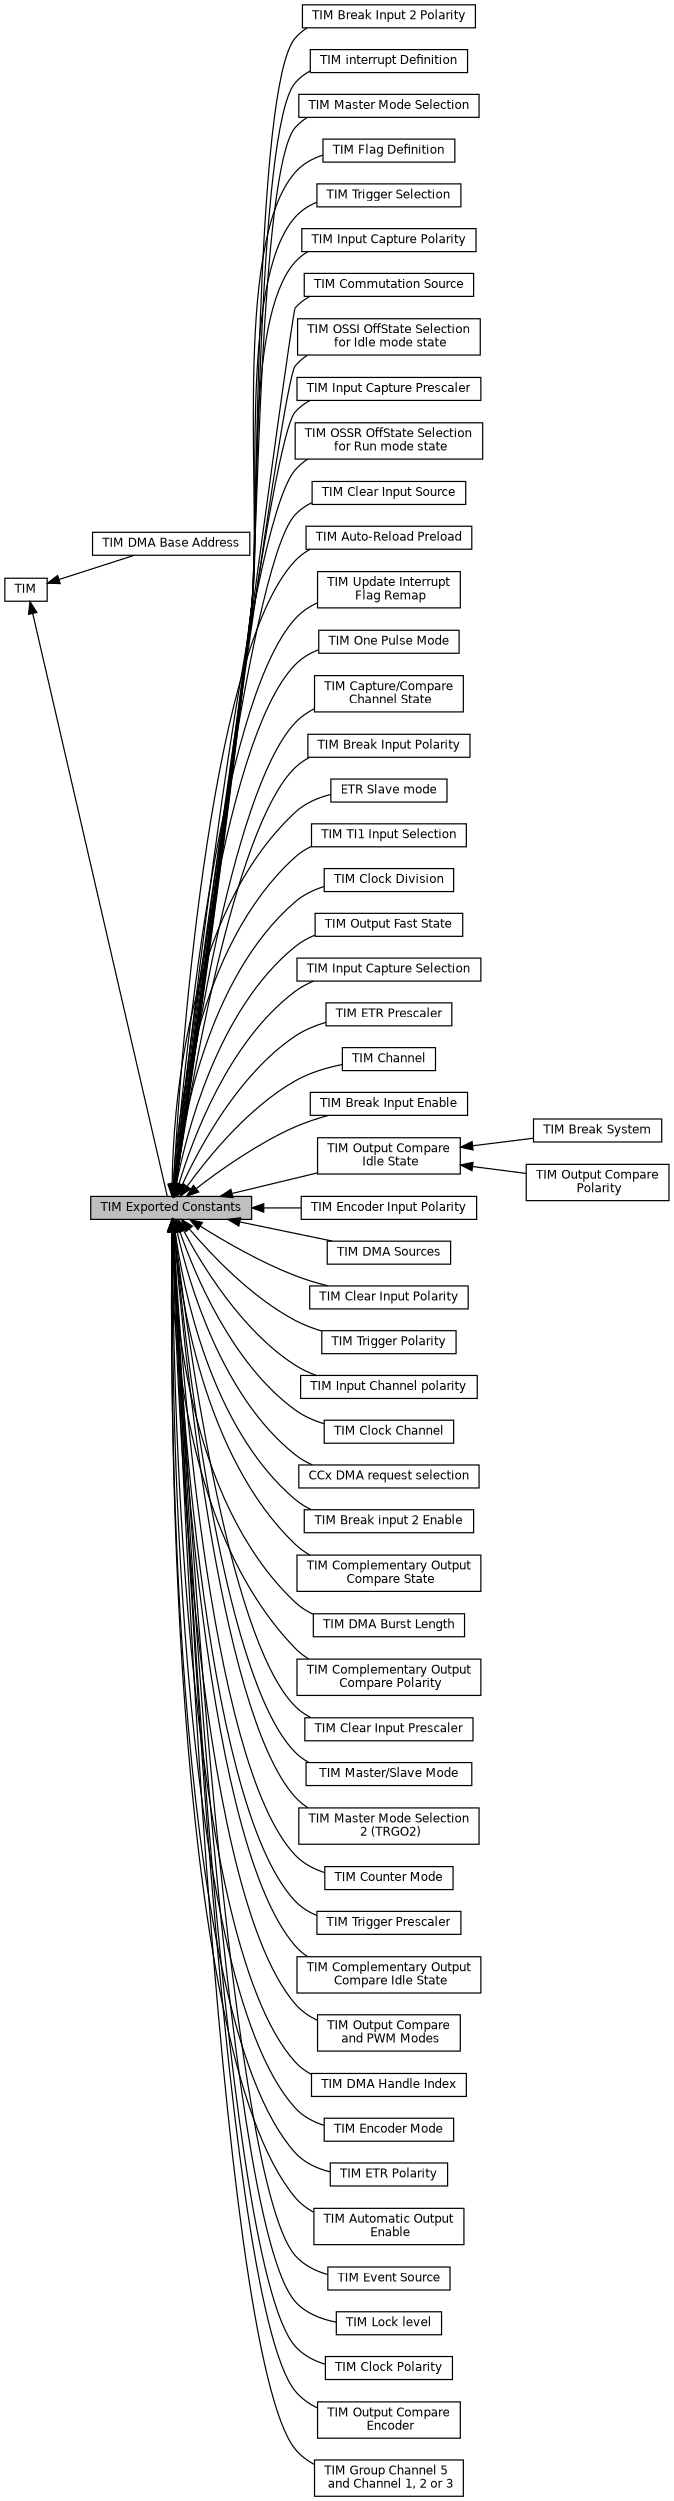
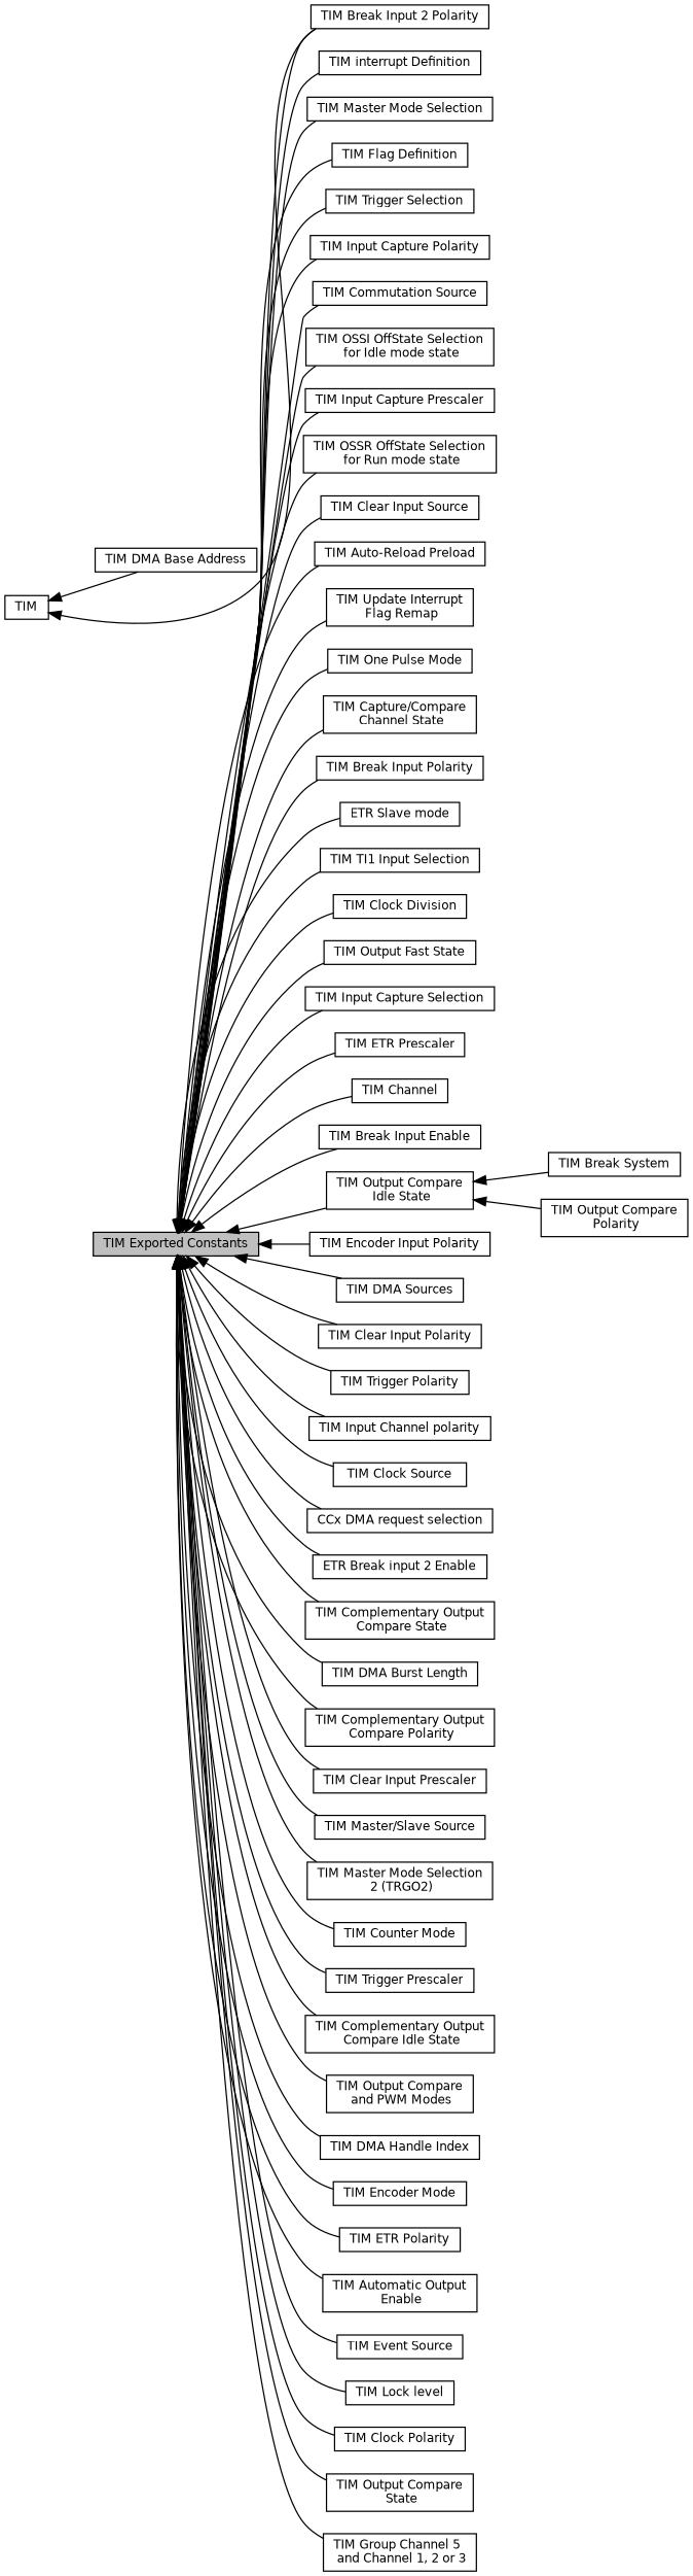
  digraph {
    rankdir=LR
    node [color=black fillcolor=white fontname=Helvetica fontsize=10 shape=box style=filled]
    edge [dir=back fontname=Helvetica fontsize=10 labelfontname=Helvetica labelfontsize=10 shape=plaintext style=solid]
    n1 [height=0.2 label="TIM interrupt Definition" width=0.4]
    n2 [height=0.2 label="TIM Master Mode Selection" width=0.4]
    n3 [height=0.2 label="TIM Flag Definition" width=0.4]
    n4 [height=0.2 label="TIM Break System" width=0.4]
    n5 [height=0.2 label="TIM Trigger Selection" width=0.4]
    n6 [height=0.2 label="TIM Input Capture Polarity" width=0.4]
    n7 [height=0.2 label="TIM Commutation Source" width=0.4]
    n8 [height=0.2 label="TIM DMA Base Address" width=0.4]
    n9 [height=0.2 label="TIM OSSI OffState Selection\l for Idle mode state" width=0.4]
    n10 [height=0.2 label="TIM Input Capture Prescaler" width=0.4]
    n11 [height=0.2 label="TIM OSSR OffState Selection\l for Run mode state" width=0.4]
    n12 [height=0.2 label="TIM Clear Input Source" width=0.4]
    n13 [height=0.2 label="TIM Auto-Reload Preload" width=0.4]
    n14 [height=0.2 label="TIM Update Interrupt\l Flag Remap" width=0.4]
    n15 [height=0.2 label="TIM Output Compare\l Polarity" width=0.4]
    n16 [height=0.2 label="TIM One Pulse Mode" width=0.4]
    n17 [height=0.2 label="TIM Capture/Compare\l Channel State" width=0.4]
    n18 [height=0.2 label="TIM Break Input Polarity" width=0.4]
    n19 [height=0.2 label="ETR Slave mode" width=0.4]
    n20 [height=0.2 label="TIM TI1 Input Selection" width=0.4]
    n21 [height=0.2 label="TIM Clock Division" width=0.4]
    n22 [height=0.2 label="TIM Output Fast State" width=0.4]
    n23 [height=0.2 label="TIM Input Capture Selection" width=0.4]
    n24 [height=0.2 label="TIM ETR Prescaler" width=0.4]
    n25 [height=0.2 label="TIM Channel" width=0.4]
    n26 [height=0.2 label="TIM Break Input Enable" width=0.4]
    n27 [height=0.2 label="TIM Output Compare\l Idle State" width=0.4]
    n28 [height=0.2 label="TIM Encoder Input Polarity" width=0.4]
    n29 [height=0.2 label="TIM DMA Sources" width=0.4]
    n30 [height=0.2 label="TIM Break Input 2 Polarity" width=0.4]
    n31 [height=0.2 label="TIM Clear Input Polarity" width=0.4]
    n32 [height=0.2 label="TIM Trigger Polarity" width=0.4]
    n33 [fillcolor=grey75 fontcolor=black height=0.2 label="TIM Exported Constants" width=0.4]
    n34 [height=0.2 label="TIM Input Channel polarity" width=0.4]
-   n35 [height=0.2 label="TIM Clock Channel" width=0.4]
+   n35 [height=0.2 label="TIM Clock Source" width=0.4]
    n36 [height=0.2 label="CCx DMA request selection" width=0.4]
-   n37 [height=0.2 label="TIM Break input 2 Enable" width=0.4]
+   n37 [height=0.2 label="ETR Break input 2 Enable" width=0.4]
    n38 [height=0.2 label="TIM Complementary Output\l Compare State" width=0.4]
    n39 [height=0.2 label="TIM DMA Burst Length" width=0.4]
    n40 [height=0.2 label="TIM Complementary Output\l Compare Polarity" width=0.4]
    n41 [height=0.2 label="TIM Clear Input Prescaler" width=0.4]
-   n42 [height=0.2 label="TIM Master/Slave Mode" width=0.4]
+   n42 [height=0.2 label="TIM Master/Slave Source" width=0.4]
    n43 [height=0.2 label="TIM Master Mode Selection\l 2 (TRGO2)" width=0.4]
    n44 [height=0.2 label="TIM Counter Mode" width=0.4]
    n45 [height=0.2 label="TIM Trigger Prescaler" width=0.4]
    n46 [height=0.2 label="TIM Complementary Output\l Compare Idle State" width=0.4]
    n47 [height=0.2 label="TIM Output Compare\l and PWM Modes" width=0.4]
    n48 [height=0.2 label="TIM DMA Handle Index" width=0.4]
    n49 [height=0.2 label="TIM Encoder Mode" width=0.4]
    n50 [height=0.2 label="TIM ETR Polarity" width=0.4]
    n51 [height=0.2 label="TIM Automatic Output\l Enable" width=0.4]
    n52 [height=0.2 label="TIM Event Source" width=0.4]
    n53 [height=0.2 label="TIM Lock level" width=0.4]
    n54 [height=0.2 label="TIM Clock Polarity" width=0.4]
-   n55 [height=0.2 label="TIM Output Compare\l Encoder" width=0.4]
+   n55 [height=0.2 label="TIM Output Compare\l State" width=0.4]
    n56 [height=0.2 label="TIM Group Channel 5\l and Channel 1, 2 or 3" width=0.4]
    n57 [height=0.2 label=TIM width=0.4]
    n27 -> n4
    n27 -> n15
    n33 -> n1
    n33 -> n2
    n33 -> n3
    n33 -> n5
    n33 -> n6
    n33 -> n7
    n33 -> n9
    n33 -> n10
    n33 -> n11
    n33 -> n12
    n33 -> n13
    n33 -> n14
    n33 -> n16
    n33 -> n17
    n33 -> n18
    n33 -> n19
    n33 -> n20
    n33 -> n21
    n33 -> n22
    n33 -> n23
    n33 -> n24
    n33 -> n25
    n33 -> n26
    n33 -> n27
    n33 -> n28
    n33 -> n29
    n33 -> n30
    n33 -> n31
    n33 -> n32
    n33 -> n34
    n33 -> n35
    n33 -> n36
    n33 -> n37
    n33 -> n38
    n33 -> n39
    n33 -> n40
    n33 -> n41
    n33 -> n42
    n33 -> n43
    n33 -> n44
    n33 -> n45
    n33 -> n46
    n33 -> n47
    n33 -> n48
    n33 -> n49
    n33 -> n50
    n33 -> n51
    n33 -> n52
    n33 -> n53
    n33 -> n54
    n33 -> n55
    n33 -> n56
    n57 -> n8
-   n57 -> n33
+   n57 -> n30
  }
